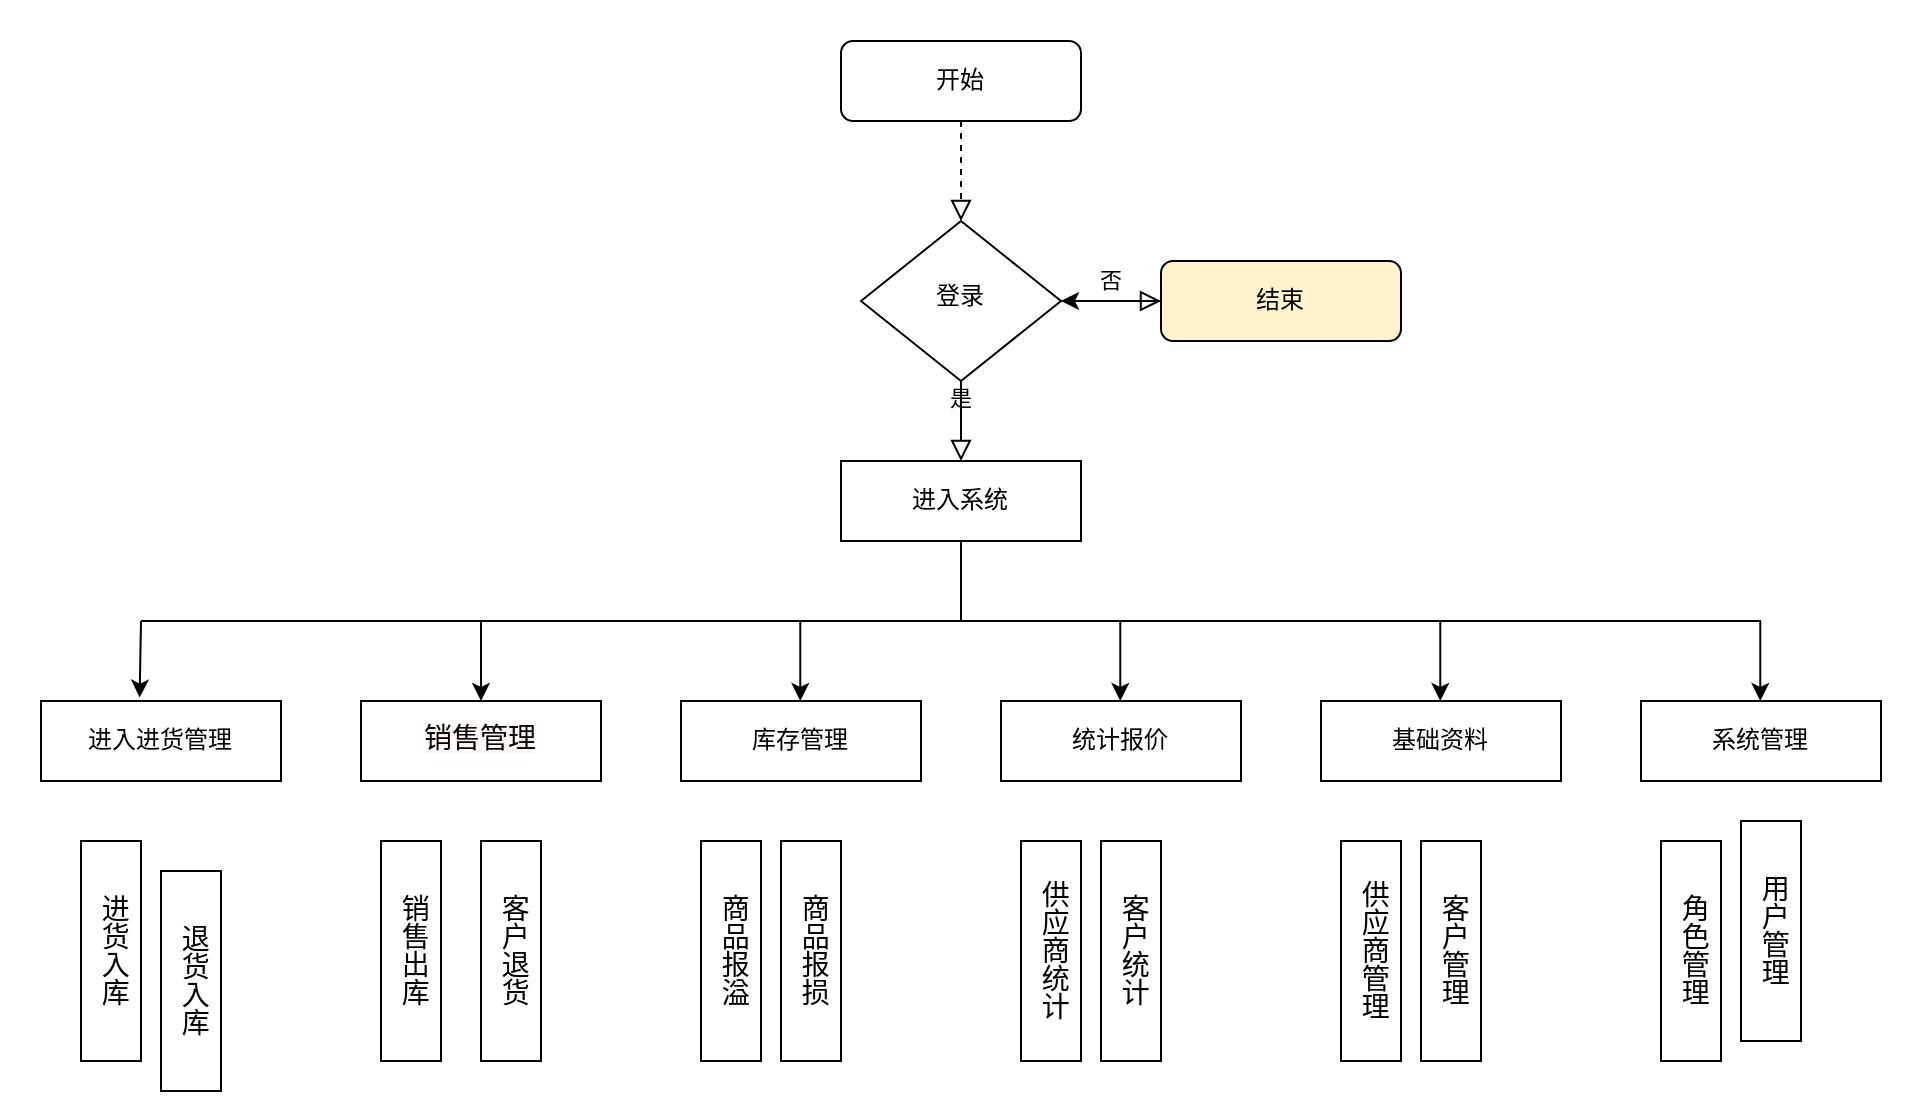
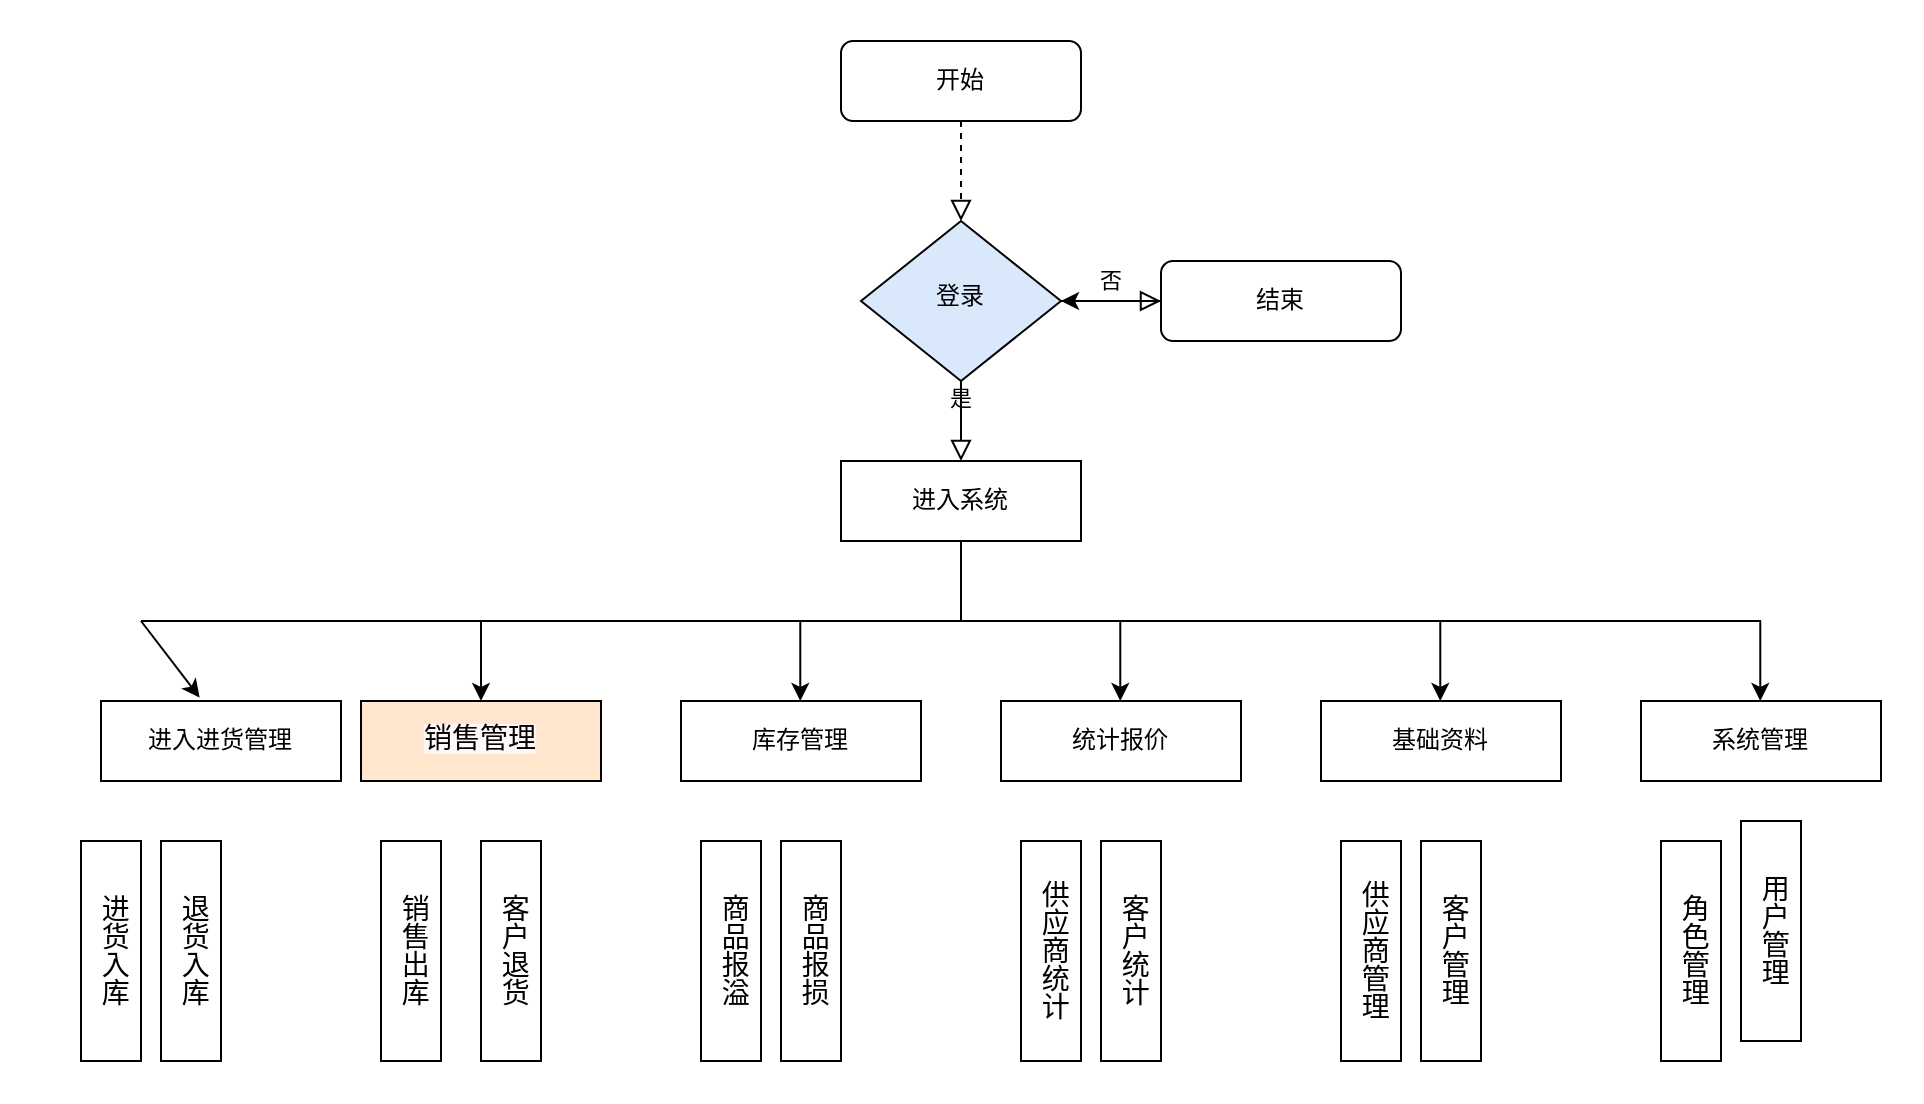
  <mxCell id="0" />
  <mxCell id="1" parent="0" />
  <mxCell id="2" value="" style="rounded=0;html=1;jettySize=auto;orthogonalLoop=1;fontSize=11;endArrow=block;endFill=0;endSize=8;strokeWidth=1;shadow=0;labelBackgroundColor=none;edgeStyle=orthogonalEdgeStyle;dashed=1;" parent="1" source="3" target="6" edge="1"><mxGeometry relative="1" as="geometry" /></mxCell>
  <mxCell id="3" value="开始" style="rounded=1;whiteSpace=wrap;html=1;fontSize=12;glass=0;strokeWidth=1;shadow=0;" parent="1" vertex="1"><mxGeometry x="420" y="20" width="120" height="40" as="geometry" /></mxCell>
  <mxCell id="4" value="是" style="rounded=0;html=1;jettySize=auto;orthogonalLoop=1;fontSize=11;endArrow=block;endFill=0;endSize=8;strokeWidth=1;shadow=0;labelBackgroundColor=none;edgeStyle=orthogonalEdgeStyle;" parent="1" source="6" edge="1"><mxGeometry x="0.012" y="10" relative="1" as="geometry"><mxPoint y="-1" as="offset" /><mxPoint x="480" y="230" as="targetPoint" /></mxGeometry></mxCell>
  <mxCell id="5" value="否" style="edgeStyle=orthogonalEdgeStyle;rounded=0;html=1;jettySize=auto;orthogonalLoop=1;fontSize=11;endArrow=block;endFill=0;endSize=8;strokeWidth=1;shadow=0;labelBackgroundColor=none;" parent="1" source="6" target="8" edge="1"><mxGeometry y="10" relative="1" as="geometry"><mxPoint as="offset" /></mxGeometry></mxCell>
- <mxCell id="6" value="登录" style="rhombus;whiteSpace=wrap;html=1;shadow=0;fontFamily=Helvetica;fontSize=12;align=center;strokeWidth=1;spacing=6;spacingTop=-4;" parent="1" vertex="1"><mxGeometry x="430" y="110" width="100" height="80" as="geometry" /></mxCell>
+ <mxCell id="6" value="登录" style="rhombus;whiteSpace=wrap;html=1;shadow=0;fontFamily=Helvetica;fontSize=12;align=center;strokeWidth=1;spacing=6;spacingTop=-4;fillColor=#dae8fc;" parent="1" vertex="1"><mxGeometry x="430" y="110" width="100" height="80" as="geometry" /></mxCell>
  <mxCell id="7" value="" style="edgeStyle=orthogonalEdgeStyle;rounded=0;orthogonalLoop=1;jettySize=auto;html=1;" edge="1" parent="1" source="8" target="6"><mxGeometry relative="1" as="geometry" /></mxCell>
- <mxCell id="8" value="结束" style="rounded=1;whiteSpace=wrap;html=1;fontSize=12;glass=0;strokeWidth=1;shadow=0;fillColor=#fff2cc;" parent="1" vertex="1"><mxGeometry x="580" y="130" width="120" height="40" as="geometry" /></mxCell>
+ <mxCell id="8" value="结束" style="rounded=1;whiteSpace=wrap;html=1;fontSize=12;glass=0;strokeWidth=1;shadow=0;" parent="1" vertex="1"><mxGeometry x="580" y="130" width="120" height="40" as="geometry" /></mxCell>
  <mxCell id="9" value="进入系统" style="rounded=0;whiteSpace=wrap;html=1;" vertex="1" parent="1"><mxGeometry x="420" y="230" width="120" height="40" as="geometry" /></mxCell>
  <mxCell id="10" value="" style="endArrow=none;html=1;rounded=0;" edge="1" parent="1"><mxGeometry width="50" height="50" relative="1" as="geometry"><mxPoint x="70" y="310" as="sourcePoint" /><mxPoint x="880" y="310" as="targetPoint" /></mxGeometry></mxCell>
- <mxCell id="11" value="进入进货管理" style="rounded=0;whiteSpace=wrap;html=1;" vertex="1" parent="1"><mxGeometry x="20" y="350" width="120" height="40" as="geometry" /></mxCell>
- <mxCell id="12" value="&lt;span style=&quot;font-family: &amp;quot;Microsoft YaHei&amp;quot;; font-size: 14px; text-align: left; text-wrap: nowrap; background-color: rgb(255, 247, 247);&quot;&gt;销售管理&lt;/span&gt;" style="rounded=0;whiteSpace=wrap;html=1;" vertex="1" parent="1"><mxGeometry x="180" y="350" width="120" height="40" as="geometry" /></mxCell>
+ <mxCell id="11" value="进入进货管理" style="rounded=0;whiteSpace=wrap;html=1;" vertex="1" parent="1"><mxGeometry x="50" y="350" width="120" height="40" as="geometry" /></mxCell>
+ <mxCell id="12" value="&lt;span style=&quot;font-family: &amp;quot;Microsoft YaHei&amp;quot;; font-size: 14px; text-align: left; text-wrap: nowrap; background-color: rgb(255, 247, 247);&quot;&gt;销售管理&lt;/span&gt;" style="rounded=0;whiteSpace=wrap;html=1;fillColor=#ffe6cc;" vertex="1" parent="1"><mxGeometry x="180" y="350" width="120" height="40" as="geometry" /></mxCell>
  <mxCell id="13" value="库存管理" style="rounded=0;whiteSpace=wrap;html=1;" vertex="1" parent="1"><mxGeometry x="340" y="350" width="120" height="40" as="geometry" /></mxCell>
  <mxCell id="14" value="统计报价" style="rounded=0;whiteSpace=wrap;html=1;" vertex="1" parent="1"><mxGeometry x="500" y="350" width="120" height="40" as="geometry" /></mxCell>
  <mxCell id="15" value="基础资料" style="rounded=0;whiteSpace=wrap;html=1;" vertex="1" parent="1"><mxGeometry x="660" y="350" width="120" height="40" as="geometry" /></mxCell>
  <mxCell id="16" value="系统管理" style="rounded=0;whiteSpace=wrap;html=1;" vertex="1" parent="1"><mxGeometry x="820" y="350" width="120" height="40" as="geometry" /></mxCell>
  <mxCell id="17" value="" style="endArrow=classic;html=1;rounded=0;entryX=0.411;entryY=-0.043;entryDx=0;entryDy=0;entryPerimeter=0;" edge="1" parent="1" target="11"><mxGeometry width="50" height="50" relative="1" as="geometry"><mxPoint x="70" y="310" as="sourcePoint" /><mxPoint x="130" y="330" as="targetPoint" /></mxGeometry></mxCell>
  <mxCell id="18" value="" style="endArrow=classic;html=1;rounded=0;entryX=0.5;entryY=0;entryDx=0;entryDy=0;" edge="1" parent="1" target="12"><mxGeometry width="50" height="50" relative="1" as="geometry"><mxPoint x="240" y="310" as="sourcePoint" /><mxPoint x="270" y="290" as="targetPoint" /></mxGeometry></mxCell>
  <mxCell id="19" value="" style="endArrow=classic;html=1;rounded=0;entryX=0.5;entryY=0;entryDx=0;entryDy=0;" edge="1" parent="1"><mxGeometry width="50" height="50" relative="1" as="geometry"><mxPoint x="399.64" y="310" as="sourcePoint" /><mxPoint x="399.64" y="350" as="targetPoint" /></mxGeometry></mxCell>
  <mxCell id="20" value="" style="endArrow=classic;html=1;rounded=0;entryX=0.5;entryY=0;entryDx=0;entryDy=0;" edge="1" parent="1"><mxGeometry width="50" height="50" relative="1" as="geometry"><mxPoint x="559.64" y="310" as="sourcePoint" /><mxPoint x="559.64" y="350" as="targetPoint" /><Array as="points"><mxPoint x="559.64" y="330" /></Array></mxGeometry></mxCell>
  <mxCell id="21" value="" style="endArrow=classic;html=1;rounded=0;entryX=0.5;entryY=0;entryDx=0;entryDy=0;" edge="1" parent="1"><mxGeometry width="50" height="50" relative="1" as="geometry"><mxPoint x="719.64" y="310" as="sourcePoint" /><mxPoint x="719.64" y="350" as="targetPoint" /></mxGeometry></mxCell>
  <mxCell id="22" value="" style="endArrow=classic;html=1;rounded=0;entryX=0.5;entryY=0;entryDx=0;entryDy=0;" edge="1" parent="1"><mxGeometry width="50" height="50" relative="1" as="geometry"><mxPoint x="879.64" y="310" as="sourcePoint" /><mxPoint x="879.64" y="350" as="targetPoint" /></mxGeometry></mxCell>
  <mxCell id="23" value="" style="endArrow=none;html=1;rounded=0;entryX=0.5;entryY=1;entryDx=0;entryDy=0;" edge="1" parent="1" target="9"><mxGeometry width="50" height="50" relative="1" as="geometry"><mxPoint x="480" y="310" as="sourcePoint" /><mxPoint x="490" y="290" as="targetPoint" /></mxGeometry></mxCell>
  <mxCell id="24" value="&lt;span style=&quot;font-family: &amp;quot;Microsoft YaHei&amp;quot;; font-size: 14px; text-align: left; text-wrap: nowrap; background-color: rgb(255, 255, 255);&quot;&gt;进货入库&lt;/span&gt;" style="rounded=0;whiteSpace=wrap;html=1;fillColor=default;horizontal=1;textDirection=vertical-lr;" vertex="1" parent="1"><mxGeometry x="40" y="420" width="30" height="110" as="geometry" /></mxCell>
- <mxCell id="25" value="&lt;div style=&quot;text-align: left;&quot;&gt;&lt;font face=&quot;Microsoft YaHei&quot;&gt;&lt;span style=&quot;font-size: 14px; text-wrap: nowrap; background-color: rgb(255, 255, 255);&quot;&gt;退货入库&lt;/span&gt;&lt;/font&gt;&lt;/div&gt;" style="rounded=0;whiteSpace=wrap;html=1;fillColor=default;horizontal=1;textDirection=vertical-lr;" vertex="1" parent="1"><mxGeometry x="80" y="435" width="30" height="110" as="geometry" /></mxCell>
+ <mxCell id="25" value="&lt;div style=&quot;text-align: left;&quot;&gt;&lt;font face=&quot;Microsoft YaHei&quot;&gt;&lt;span style=&quot;font-size: 14px; text-wrap: nowrap; background-color: rgb(255, 255, 255);&quot;&gt;退货入库&lt;/span&gt;&lt;/font&gt;&lt;/div&gt;" style="rounded=0;whiteSpace=wrap;html=1;fillColor=default;horizontal=1;textDirection=vertical-lr;" vertex="1" parent="1"><mxGeometry x="80" y="420" width="30" height="110" as="geometry" /></mxCell>
  <mxCell id="26" value="&lt;div style=&quot;text-align: left;&quot;&gt;&lt;font face=&quot;Microsoft YaHei&quot;&gt;&lt;span style=&quot;font-size: 14px; text-wrap: nowrap; background-color: rgb(255, 255, 255);&quot;&gt;销售出库&lt;/span&gt;&lt;/font&gt;&lt;/div&gt;" style="rounded=0;whiteSpace=wrap;html=1;fillColor=default;horizontal=1;textDirection=vertical-lr;" vertex="1" parent="1"><mxGeometry x="190" y="420" width="30" height="110" as="geometry" /></mxCell>
  <mxCell id="27" value="&lt;div style=&quot;text-align: left;&quot;&gt;&lt;font face=&quot;Microsoft YaHei&quot;&gt;&lt;span style=&quot;font-size: 14px; text-wrap: nowrap; background-color: rgb(255, 255, 255);&quot;&gt;客户退货&lt;/span&gt;&lt;/font&gt;&lt;/div&gt;" style="rounded=0;whiteSpace=wrap;html=1;fillColor=default;horizontal=1;textDirection=vertical-lr;" vertex="1" parent="1"><mxGeometry x="240" y="420" width="30" height="110" as="geometry" /></mxCell>
  <mxCell id="28" value="&lt;div style=&quot;text-align: left;&quot;&gt;&lt;font face=&quot;Microsoft YaHei&quot;&gt;&lt;span style=&quot;font-size: 14px; text-wrap: nowrap;&quot;&gt;商品报溢&lt;/span&gt;&lt;/font&gt;&lt;br&gt;&lt;/div&gt;" style="rounded=0;whiteSpace=wrap;html=1;fillColor=default;horizontal=1;textDirection=vertical-lr;" vertex="1" parent="1"><mxGeometry x="350" y="420" width="30" height="110" as="geometry" /></mxCell>
  <mxCell id="29" value="&lt;div style=&quot;text-align: left;&quot;&gt;&lt;font face=&quot;Microsoft YaHei&quot;&gt;&lt;span style=&quot;font-size: 14px; text-wrap: nowrap; background-color: rgb(255, 255, 255);&quot;&gt;商品报损&lt;/span&gt;&lt;/font&gt;&lt;/div&gt;" style="rounded=0;whiteSpace=wrap;html=1;fillColor=default;horizontal=1;textDirection=vertical-lr;" vertex="1" parent="1"><mxGeometry x="390" y="420" width="30" height="110" as="geometry" /></mxCell>
  <mxCell id="30" value="&lt;div style=&quot;text-align: left;&quot;&gt;&lt;font face=&quot;Microsoft YaHei&quot;&gt;&lt;span style=&quot;font-size: 14px; text-wrap: nowrap;&quot;&gt;供应商统计&lt;/span&gt;&lt;/font&gt;&lt;br&gt;&lt;/div&gt;" style="rounded=0;whiteSpace=wrap;html=1;fillColor=default;horizontal=1;textDirection=vertical-lr;" vertex="1" parent="1"><mxGeometry x="510" y="420" width="30" height="110" as="geometry" /></mxCell>
  <mxCell id="31" value="&lt;div style=&quot;text-align: left;&quot;&gt;&lt;font face=&quot;Microsoft YaHei&quot;&gt;&lt;span style=&quot;font-size: 14px; text-wrap: nowrap;&quot;&gt;客户统计&lt;/span&gt;&lt;/font&gt;&lt;br&gt;&lt;/div&gt;" style="rounded=0;whiteSpace=wrap;html=1;fillColor=default;horizontal=1;textDirection=vertical-lr;" vertex="1" parent="1"><mxGeometry x="550" y="420" width="30" height="110" as="geometry" /></mxCell>
  <mxCell id="32" value="&lt;div style=&quot;text-align: left;&quot;&gt;&lt;font face=&quot;Microsoft YaHei&quot;&gt;&lt;span style=&quot;font-size: 14px; text-wrap: nowrap;&quot;&gt;供应商管理&lt;/span&gt;&lt;/font&gt;&lt;br&gt;&lt;/div&gt;" style="rounded=0;whiteSpace=wrap;html=1;fillColor=default;horizontal=1;textDirection=vertical-lr;" vertex="1" parent="1"><mxGeometry x="670" y="420" width="30" height="110" as="geometry" /></mxCell>
  <mxCell id="33" value="&lt;div style=&quot;text-align: left;&quot;&gt;&lt;font face=&quot;Microsoft YaHei&quot;&gt;&lt;span style=&quot;font-size: 14px; text-wrap: nowrap;&quot;&gt;客户管理&lt;/span&gt;&lt;/font&gt;&lt;br&gt;&lt;/div&gt;" style="rounded=0;whiteSpace=wrap;html=1;fillColor=default;horizontal=1;textDirection=vertical-lr;" vertex="1" parent="1"><mxGeometry x="710" y="420" width="30" height="110" as="geometry" /></mxCell>
  <mxCell id="34" value="&lt;div style=&quot;text-align: left;&quot;&gt;&lt;font face=&quot;Microsoft YaHei&quot;&gt;&lt;span style=&quot;font-size: 14px; text-wrap: nowrap;&quot;&gt;角色管理&lt;/span&gt;&lt;/font&gt;&lt;br&gt;&lt;/div&gt;" style="rounded=0;whiteSpace=wrap;html=1;fillColor=default;horizontal=1;textDirection=vertical-lr;" vertex="1" parent="1"><mxGeometry x="830" y="420" width="30" height="110" as="geometry" /></mxCell>
  <mxCell id="35" value="&lt;div style=&quot;text-align: left;&quot;&gt;&lt;font face=&quot;Microsoft YaHei&quot;&gt;&lt;span style=&quot;font-size: 14px; text-wrap: nowrap;&quot;&gt;用户管理&lt;/span&gt;&lt;/font&gt;&lt;br&gt;&lt;/div&gt;" style="rounded=0;whiteSpace=wrap;html=1;fillColor=default;horizontal=1;textDirection=vertical-lr;" vertex="1" parent="1"><mxGeometry x="870" y="410" width="30" height="110" as="geometry" /></mxCell>
